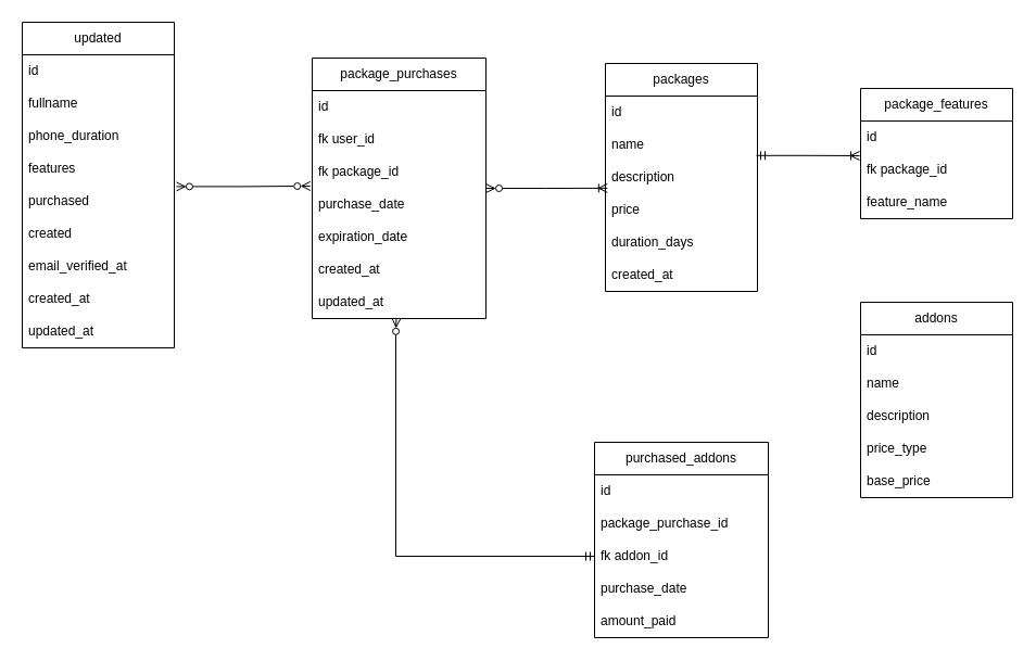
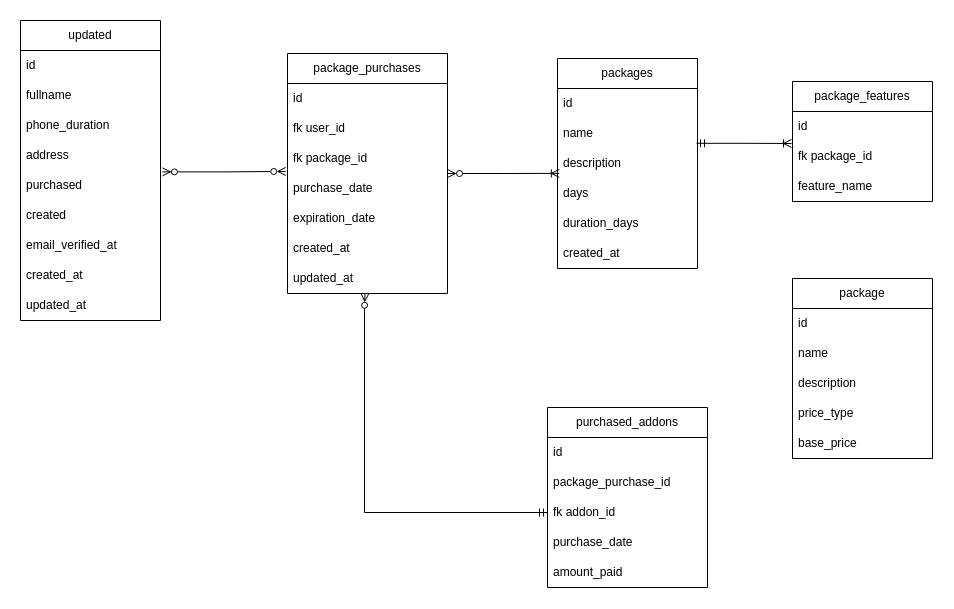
  <mxCell id="0" />
  <mxCell id="1" parent="0" />
  <mxCell id="2" value="packages" style="swimlane;fontStyle=0;childLayout=stackLayout;horizontal=1;startSize=30;horizontalStack=0;resizeParent=1;resizeParentMax=0;resizeLast=0;collapsible=1;marginBottom=0;whiteSpace=wrap;html=1;points=[[0,0,0,0,0],[0,0.25,0,0,0],[0,0.5,0,0,0],[0,0.75,0,0,0],[0,1,0,0,0],[0.25,0,0,0,0],[0.25,1,0,0,0],[0.5,0,0,0,0],[0.5,1,0,0,0],[0.75,0,0,0,0],[0.75,1,0,0,0],[1,0,0,0,0],[1,0.25,0,0,0],[1,0.5,0,0,0],[1,0.75,0,0,0],[1,1,0,0,0]];" parent="1" vertex="1"><mxGeometry x="557" y="58" width="140" height="210" as="geometry" /></mxCell>
  <mxCell id="3" value="id" style="text;strokeColor=none;fillColor=none;align=left;verticalAlign=middle;spacingLeft=4;spacingRight=4;overflow=hidden;points=[[0,0.5],[1,0.5]];portConstraint=eastwest;rotatable=0;whiteSpace=wrap;html=1;" parent="2" vertex="1"><mxGeometry y="30" width="140" height="30" as="geometry" /></mxCell>
  <mxCell id="4" value="name" style="text;strokeColor=none;fillColor=none;align=left;verticalAlign=middle;spacingLeft=4;spacingRight=4;overflow=hidden;points=[[0,0.5],[1,0.5]];portConstraint=eastwest;rotatable=0;whiteSpace=wrap;html=1;" parent="2" vertex="1"><mxGeometry y="60" width="140" height="30" as="geometry" /></mxCell>
  <mxCell id="5" value="description" style="text;strokeColor=none;fillColor=none;align=left;verticalAlign=middle;spacingLeft=4;spacingRight=4;overflow=hidden;points=[[0,0.5],[1,0.5]];portConstraint=eastwest;rotatable=0;whiteSpace=wrap;html=1;" parent="2" vertex="1"><mxGeometry y="90" width="140" height="30" as="geometry" /></mxCell>
- <mxCell id="6" value="price" style="text;strokeColor=none;fillColor=none;align=left;verticalAlign=middle;spacingLeft=4;spacingRight=4;overflow=hidden;points=[[0,0.5],[1,0.5]];portConstraint=eastwest;rotatable=0;whiteSpace=wrap;html=1;" parent="2" vertex="1"><mxGeometry y="120" width="140" height="30" as="geometry" /></mxCell>
+ <mxCell id="6" value="days" style="text;strokeColor=none;fillColor=none;align=left;verticalAlign=middle;spacingLeft=4;spacingRight=4;overflow=hidden;points=[[0,0.5],[1,0.5]];portConstraint=eastwest;rotatable=0;whiteSpace=wrap;html=1;" parent="2" vertex="1"><mxGeometry y="120" width="140" height="30" as="geometry" /></mxCell>
  <mxCell id="7" value="duration_days" style="text;strokeColor=none;fillColor=none;align=left;verticalAlign=middle;spacingLeft=4;spacingRight=4;overflow=hidden;points=[[0,0.5],[1,0.5]];portConstraint=eastwest;rotatable=0;whiteSpace=wrap;html=1;" parent="2" vertex="1"><mxGeometry y="150" width="140" height="30" as="geometry" /></mxCell>
  <mxCell id="8" value="created_at" style="text;strokeColor=none;fillColor=none;align=left;verticalAlign=middle;spacingLeft=4;spacingRight=4;overflow=hidden;points=[[0,0.5],[1,0.5]];portConstraint=eastwest;rotatable=0;whiteSpace=wrap;html=1;" parent="2" vertex="1"><mxGeometry y="180" width="140" height="30" as="geometry" /></mxCell>
  <mxCell id="9" value="package_features" style="swimlane;fontStyle=0;childLayout=stackLayout;horizontal=1;startSize=30;horizontalStack=0;resizeParent=1;resizeParentMax=0;resizeLast=0;collapsible=1;marginBottom=0;whiteSpace=wrap;html=1;points=[[0,0,0,0,0],[0,0.25,0,0,0],[0,0.5,0,0,0],[0,0.75,0,0,0],[0,1,0,0,0],[0.25,0,0,0,0],[0.25,1,0,0,0],[0.5,0,0,0,0],[0.5,1,0,0,0],[0.75,0,0,0,0],[0.75,1,0,0,0],[1,0,0,0,0],[1,0.25,0,0,0],[1,0.5,0,0,0],[1,0.75,0,0,0],[1,1,0,0,0]];" parent="1" vertex="1"><mxGeometry x="792" y="81" width="140" height="120" as="geometry" /></mxCell>
  <mxCell id="10" value="id" style="text;strokeColor=none;fillColor=none;align=left;verticalAlign=middle;spacingLeft=4;spacingRight=4;overflow=hidden;points=[[0,0.5],[1,0.5]];portConstraint=eastwest;rotatable=0;whiteSpace=wrap;html=1;" parent="9" vertex="1"><mxGeometry y="30" width="140" height="30" as="geometry" /></mxCell>
  <mxCell id="11" value="fk package_id" style="text;strokeColor=none;fillColor=none;align=left;verticalAlign=middle;spacingLeft=4;spacingRight=4;overflow=hidden;points=[[0,0.5],[1,0.5]];portConstraint=eastwest;rotatable=0;whiteSpace=wrap;html=1;" parent="9" vertex="1"><mxGeometry y="60" width="140" height="30" as="geometry" /></mxCell>
  <mxCell id="12" value="feature_name" style="text;strokeColor=none;fillColor=none;align=left;verticalAlign=middle;spacingLeft=4;spacingRight=4;overflow=hidden;points=[[0,0.5],[1,0.5]];portConstraint=eastwest;rotatable=0;whiteSpace=wrap;html=1;" parent="9" vertex="1"><mxGeometry y="90" width="140" height="30" as="geometry" /></mxCell>
  <mxCell id="13" style="edgeStyle=orthogonalEdgeStyle;rounded=0;orthogonalLoop=1;jettySize=auto;html=1;entryX=-0.007;entryY=0.067;entryDx=0;entryDy=0;entryPerimeter=0;endArrow=ERoneToMany;endFill=0;startArrow=ERmandOne;startFill=0;exitX=0.993;exitY=0.827;exitDx=0;exitDy=0;exitPerimeter=0;" parent="1" source="4" target="11" edge="1"><mxGeometry relative="1" as="geometry"><mxPoint x="787" y="143" as="targetPoint" /></mxGeometry></mxCell>
- <mxCell id="14" value="addons" style="swimlane;fontStyle=0;childLayout=stackLayout;horizontal=1;startSize=30;horizontalStack=0;resizeParent=1;resizeParentMax=0;resizeLast=0;collapsible=1;marginBottom=0;whiteSpace=wrap;html=1;" parent="1" vertex="1"><mxGeometry x="792" y="278" width="140" height="180" as="geometry" /></mxCell>
+ <mxCell id="14" value="package" style="swimlane;fontStyle=0;childLayout=stackLayout;horizontal=1;startSize=30;horizontalStack=0;resizeParent=1;resizeParentMax=0;resizeLast=0;collapsible=1;marginBottom=0;whiteSpace=wrap;html=1;" parent="1" vertex="1"><mxGeometry x="792" y="278" width="140" height="180" as="geometry" /></mxCell>
  <mxCell id="15" value="id" style="text;strokeColor=none;fillColor=none;align=left;verticalAlign=middle;spacingLeft=4;spacingRight=4;overflow=hidden;points=[[0,0.5],[1,0.5]];portConstraint=eastwest;rotatable=0;whiteSpace=wrap;html=1;" parent="14" vertex="1"><mxGeometry y="30" width="140" height="30" as="geometry" /></mxCell>
  <mxCell id="16" value="name" style="text;strokeColor=none;fillColor=none;align=left;verticalAlign=middle;spacingLeft=4;spacingRight=4;overflow=hidden;points=[[0,0.5],[1,0.5]];portConstraint=eastwest;rotatable=0;whiteSpace=wrap;html=1;" parent="14" vertex="1"><mxGeometry y="60" width="140" height="30" as="geometry" /></mxCell>
  <mxCell id="17" value="description" style="text;strokeColor=none;fillColor=none;align=left;verticalAlign=middle;spacingLeft=4;spacingRight=4;overflow=hidden;points=[[0,0.5],[1,0.5]];portConstraint=eastwest;rotatable=0;whiteSpace=wrap;html=1;" parent="14" vertex="1"><mxGeometry y="90" width="140" height="30" as="geometry" /></mxCell>
  <mxCell id="18" value="price_type" style="text;strokeColor=none;fillColor=none;align=left;verticalAlign=middle;spacingLeft=4;spacingRight=4;overflow=hidden;points=[[0,0.5],[1,0.5]];portConstraint=eastwest;rotatable=0;whiteSpace=wrap;html=1;" parent="14" vertex="1"><mxGeometry y="120" width="140" height="30" as="geometry" /></mxCell>
  <mxCell id="19" value="base_price" style="text;strokeColor=none;fillColor=none;align=left;verticalAlign=middle;spacingLeft=4;spacingRight=4;overflow=hidden;points=[[0,0.5],[1,0.5]];portConstraint=eastwest;rotatable=0;whiteSpace=wrap;html=1;" parent="14" vertex="1"><mxGeometry y="150" width="140" height="30" as="geometry" /></mxCell>
  <mxCell id="20" value="purchased_addons" style="swimlane;fontStyle=0;childLayout=stackLayout;horizontal=1;startSize=30;horizontalStack=0;resizeParent=1;resizeParentMax=0;resizeLast=0;collapsible=1;marginBottom=0;whiteSpace=wrap;html=1;" parent="1" vertex="1"><mxGeometry x="547" y="407" width="160" height="180" as="geometry" /></mxCell>
  <mxCell id="21" value="id" style="text;strokeColor=none;fillColor=none;align=left;verticalAlign=middle;spacingLeft=4;spacingRight=4;overflow=hidden;points=[[0,0.5],[1,0.5]];portConstraint=eastwest;rotatable=0;whiteSpace=wrap;html=1;" parent="20" vertex="1"><mxGeometry y="30" width="160" height="30" as="geometry" /></mxCell>
  <mxCell id="22" value="package_purchase_id" style="text;strokeColor=none;fillColor=none;align=left;verticalAlign=middle;spacingLeft=4;spacingRight=4;overflow=hidden;points=[[0,0.5],[1,0.5]];portConstraint=eastwest;rotatable=0;whiteSpace=wrap;html=1;" parent="20" vertex="1"><mxGeometry y="60" width="160" height="30" as="geometry" /></mxCell>
  <mxCell id="23" value="fk addon_id" style="text;strokeColor=none;fillColor=none;align=left;verticalAlign=middle;spacingLeft=4;spacingRight=4;overflow=hidden;points=[[0,0.5],[1,0.5]];portConstraint=eastwest;rotatable=0;whiteSpace=wrap;html=1;" parent="20" vertex="1"><mxGeometry y="90" width="160" height="30" as="geometry" /></mxCell>
  <mxCell id="24" value="purchase_date" style="text;strokeColor=none;fillColor=none;align=left;verticalAlign=middle;spacingLeft=4;spacingRight=4;overflow=hidden;points=[[0,0.5],[1,0.5]];portConstraint=eastwest;rotatable=0;whiteSpace=wrap;html=1;" parent="20" vertex="1"><mxGeometry y="120" width="160" height="30" as="geometry" /></mxCell>
  <mxCell id="25" value="amount_paid" style="text;strokeColor=none;fillColor=none;align=left;verticalAlign=middle;spacingLeft=4;spacingRight=4;overflow=hidden;points=[[0,0.5],[1,0.5]];portConstraint=eastwest;rotatable=0;whiteSpace=wrap;html=1;" parent="20" vertex="1"><mxGeometry y="150" width="160" height="30" as="geometry" /></mxCell>
  <mxCell id="26" value="package_purchases" style="swimlane;fontStyle=0;childLayout=stackLayout;horizontal=1;startSize=30;horizontalStack=0;resizeParent=1;resizeParentMax=0;resizeLast=0;collapsible=1;marginBottom=0;whiteSpace=wrap;html=1;" parent="1" vertex="1"><mxGeometry x="287" y="53" width="160" height="240" as="geometry" /></mxCell>
  <mxCell id="27" value="id" style="text;strokeColor=none;fillColor=none;align=left;verticalAlign=middle;spacingLeft=4;spacingRight=4;overflow=hidden;points=[[0,0.5],[1,0.5]];portConstraint=eastwest;rotatable=0;whiteSpace=wrap;html=1;" parent="26" vertex="1"><mxGeometry y="30" width="160" height="30" as="geometry" /></mxCell>
  <mxCell id="28" value="fk user_id" style="text;strokeColor=none;fillColor=none;align=left;verticalAlign=middle;spacingLeft=4;spacingRight=4;overflow=hidden;points=[[0,0.5],[1,0.5]];portConstraint=eastwest;rotatable=0;whiteSpace=wrap;html=1;" parent="26" vertex="1"><mxGeometry y="60" width="160" height="30" as="geometry" /></mxCell>
  <mxCell id="29" value="fk package_id" style="text;strokeColor=none;fillColor=none;align=left;verticalAlign=middle;spacingLeft=4;spacingRight=4;overflow=hidden;points=[[0,0.5],[1,0.5]];portConstraint=eastwest;rotatable=0;whiteSpace=wrap;html=1;" parent="26" vertex="1"><mxGeometry y="90" width="160" height="30" as="geometry" /></mxCell>
  <mxCell id="30" value="purchase_date" style="text;strokeColor=none;fillColor=none;align=left;verticalAlign=middle;spacingLeft=4;spacingRight=4;overflow=hidden;points=[[0,0.5],[1,0.5]];portConstraint=eastwest;rotatable=0;whiteSpace=wrap;html=1;" parent="26" vertex="1"><mxGeometry y="120" width="160" height="30" as="geometry" /></mxCell>
  <mxCell id="31" value="expiration_date" style="text;strokeColor=none;fillColor=none;align=left;verticalAlign=middle;spacingLeft=4;spacingRight=4;overflow=hidden;points=[[0,0.5],[1,0.5]];portConstraint=eastwest;rotatable=0;whiteSpace=wrap;html=1;" parent="26" vertex="1"><mxGeometry y="150" width="160" height="30" as="geometry" /></mxCell>
  <mxCell id="32" value="created_at" style="text;strokeColor=none;fillColor=none;align=left;verticalAlign=middle;spacingLeft=4;spacingRight=4;overflow=hidden;points=[[0,0.5],[1,0.5]];portConstraint=eastwest;rotatable=0;whiteSpace=wrap;html=1;" parent="26" vertex="1"><mxGeometry y="180" width="160" height="30" as="geometry" /></mxCell>
  <mxCell id="33" value="updated_at" style="text;strokeColor=none;fillColor=none;align=left;verticalAlign=middle;spacingLeft=4;spacingRight=4;overflow=hidden;points=[[0,0.5],[1,0.5]];portConstraint=eastwest;rotatable=0;whiteSpace=wrap;html=1;" parent="26" vertex="1"><mxGeometry y="210" width="160" height="30" as="geometry" /></mxCell>
  <mxCell id="34" style="edgeStyle=orthogonalEdgeStyle;rounded=0;orthogonalLoop=1;jettySize=auto;html=1;entryX=0.013;entryY=0.829;entryDx=0;entryDy=0;entryPerimeter=0;endArrow=ERoneToMany;endFill=0;startArrow=ERzeroToMany;startFill=0;" parent="1" source="26" target="5" edge="1"><mxGeometry relative="1" as="geometry" /></mxCell>
  <mxCell id="35" style="edgeStyle=orthogonalEdgeStyle;rounded=0;orthogonalLoop=1;jettySize=auto;html=1;entryX=0.484;entryY=0.994;entryDx=0;entryDy=0;entryPerimeter=0;startArrow=ERmandOne;startFill=0;endArrow=ERzeroToMany;endFill=0;" parent="1" source="23" target="33" edge="1"><mxGeometry relative="1" as="geometry"><Array as="points"><mxPoint x="364" y="512" /><mxPoint x="364" y="308" /></Array></mxGeometry></mxCell>
  <mxCell id="36" value="updated" style="swimlane;fontStyle=0;childLayout=stackLayout;horizontal=1;startSize=30;horizontalStack=0;resizeParent=1;resizeParentMax=0;resizeLast=0;collapsible=1;marginBottom=0;whiteSpace=wrap;html=1;" vertex="1" parent="1"><mxGeometry x="20" y="20" width="140" height="300" as="geometry" /></mxCell>
  <mxCell id="37" value="id" style="text;strokeColor=none;fillColor=none;align=left;verticalAlign=middle;spacingLeft=4;spacingRight=4;overflow=hidden;points=[[0,0.5],[1,0.5]];portConstraint=eastwest;rotatable=0;whiteSpace=wrap;html=1;" vertex="1" parent="36"><mxGeometry y="30" width="140" height="30" as="geometry" /></mxCell>
  <mxCell id="38" value="fullname" style="text;strokeColor=none;fillColor=none;align=left;verticalAlign=middle;spacingLeft=4;spacingRight=4;overflow=hidden;points=[[0,0.5],[1,0.5]];portConstraint=eastwest;rotatable=0;whiteSpace=wrap;html=1;" vertex="1" parent="36"><mxGeometry y="60" width="140" height="30" as="geometry" /></mxCell>
  <mxCell id="39" value="phone_duration" style="text;strokeColor=none;fillColor=none;align=left;verticalAlign=middle;spacingLeft=4;spacingRight=4;overflow=hidden;points=[[0,0.5],[1,0.5]];portConstraint=eastwest;rotatable=0;whiteSpace=wrap;html=1;" vertex="1" parent="36"><mxGeometry y="90" width="140" height="30" as="geometry" /></mxCell>
- <mxCell id="40" value="features" style="text;strokeColor=none;fillColor=none;align=left;verticalAlign=middle;spacingLeft=4;spacingRight=4;overflow=hidden;points=[[0,0.5],[1,0.5]];portConstraint=eastwest;rotatable=0;whiteSpace=wrap;html=1;" vertex="1" parent="36"><mxGeometry y="120" width="140" height="30" as="geometry" /></mxCell>
+ <mxCell id="40" value="address" style="text;strokeColor=none;fillColor=none;align=left;verticalAlign=middle;spacingLeft=4;spacingRight=4;overflow=hidden;points=[[0,0.5],[1,0.5]];portConstraint=eastwest;rotatable=0;whiteSpace=wrap;html=1;" vertex="1" parent="36"><mxGeometry y="120" width="140" height="30" as="geometry" /></mxCell>
  <mxCell id="41" value="purchased" style="text;strokeColor=none;fillColor=none;align=left;verticalAlign=middle;spacingLeft=4;spacingRight=4;overflow=hidden;points=[[0,0.5],[1,0.5]];portConstraint=eastwest;rotatable=0;whiteSpace=wrap;html=1;" vertex="1" parent="36"><mxGeometry y="150" width="140" height="30" as="geometry" /></mxCell>
  <mxCell id="42" value="created" style="text;strokeColor=none;fillColor=none;align=left;verticalAlign=middle;spacingLeft=4;spacingRight=4;overflow=hidden;points=[[0,0.5],[1,0.5]];portConstraint=eastwest;rotatable=0;whiteSpace=wrap;html=1;" vertex="1" parent="36"><mxGeometry y="180" width="140" height="30" as="geometry" /></mxCell>
  <mxCell id="43" value="email_verified_at" style="text;strokeColor=none;fillColor=none;align=left;verticalAlign=middle;spacingLeft=4;spacingRight=4;overflow=hidden;points=[[0,0.5],[1,0.5]];portConstraint=eastwest;rotatable=0;whiteSpace=wrap;html=1;" vertex="1" parent="36"><mxGeometry y="210" width="140" height="30" as="geometry" /></mxCell>
  <mxCell id="44" value="created_at" style="text;strokeColor=none;fillColor=none;align=left;verticalAlign=middle;spacingLeft=4;spacingRight=4;overflow=hidden;points=[[0,0.5],[1,0.5]];portConstraint=eastwest;rotatable=0;whiteSpace=wrap;html=1;" vertex="1" parent="36"><mxGeometry y="240" width="140" height="30" as="geometry" /></mxCell>
  <mxCell id="45" value="updated_at" style="text;strokeColor=none;fillColor=none;align=left;verticalAlign=middle;spacingLeft=4;spacingRight=4;overflow=hidden;points=[[0,0.5],[1,0.5]];portConstraint=eastwest;rotatable=0;whiteSpace=wrap;html=1;" vertex="1" parent="36"><mxGeometry y="270" width="140" height="30" as="geometry" /></mxCell>
  <mxCell id="46" style="edgeStyle=orthogonalEdgeStyle;rounded=0;orthogonalLoop=1;jettySize=auto;html=1;entryX=-0.011;entryY=-0.07;entryDx=0;entryDy=0;entryPerimeter=0;endArrow=ERzeroToMany;endFill=0;startArrow=ERzeroToMany;startFill=0;exitX=1.014;exitY=0.046;exitDx=0;exitDy=0;exitPerimeter=0;" edge="1" parent="1" source="41" target="30"><mxGeometry relative="1" as="geometry" /></mxCell>
